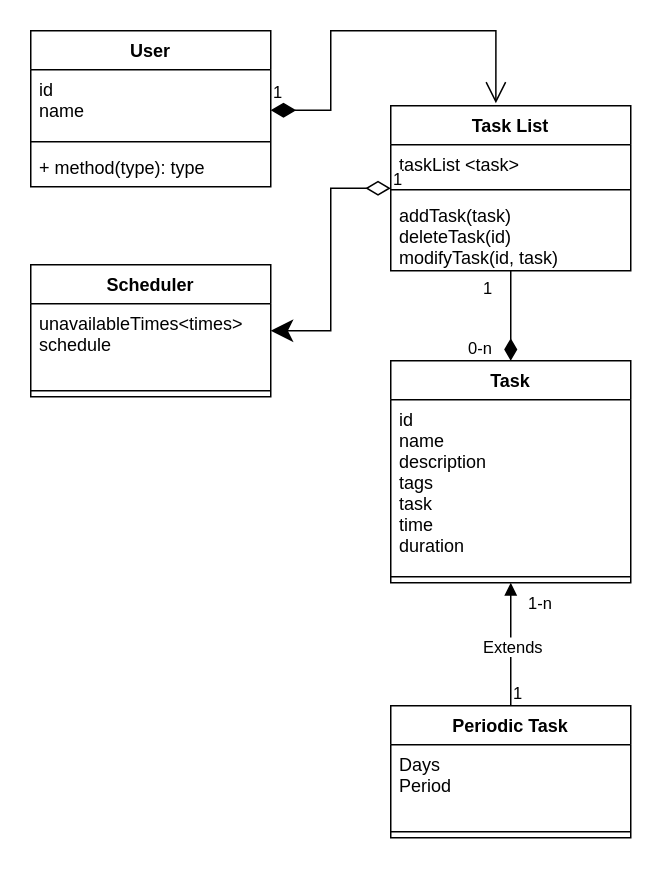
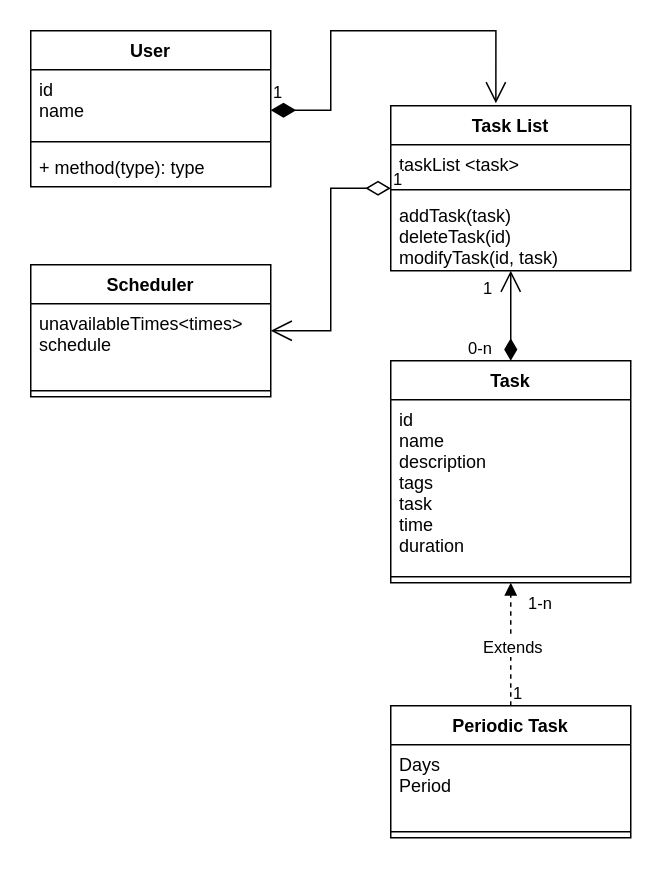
  <mxCell id="0" />
  <mxCell id="1" parent="0" />
  <mxCell id="2" value="User" style="swimlane;fontStyle=1;align=center;verticalAlign=top;childLayout=stackLayout;horizontal=1;startSize=26;horizontalStack=0;resizeParent=1;resizeParentMax=0;resizeLast=0;collapsible=1;marginBottom=0;" vertex="1" parent="1"><mxGeometry x="20" y="20" width="160" height="104" as="geometry" /></mxCell>
  <mxCell id="3" value="id&#10;name" style="text;strokeColor=none;fillColor=none;align=left;verticalAlign=top;spacingLeft=4;spacingRight=4;overflow=hidden;rotatable=0;points=[[0,0.5],[1,0.5]];portConstraint=eastwest;" vertex="1" parent="2"><mxGeometry y="26" width="160" height="44" as="geometry" /></mxCell>
  <mxCell id="4" value="" style="line;strokeWidth=1;fillColor=none;align=left;verticalAlign=middle;spacingTop=-1;spacingLeft=3;spacingRight=3;rotatable=0;labelPosition=right;points=[];portConstraint=eastwest;strokeColor=inherit;" vertex="1" parent="2"><mxGeometry y="70" width="160" height="8" as="geometry" /></mxCell>
  <mxCell id="5" value="+ method(type): type" style="text;strokeColor=none;fillColor=none;align=left;verticalAlign=top;spacingLeft=4;spacingRight=4;overflow=hidden;rotatable=0;points=[[0,0.5],[1,0.5]];portConstraint=eastwest;" vertex="1" parent="2"><mxGeometry y="78" width="160" height="26" as="geometry" /></mxCell>
  <mxCell id="6" value="Task" style="swimlane;fontStyle=1;align=center;verticalAlign=top;childLayout=stackLayout;horizontal=1;startSize=26;horizontalStack=0;resizeParent=1;resizeParentMax=0;resizeLast=0;collapsible=1;marginBottom=0;" vertex="1" parent="1"><mxGeometry x="260" y="240" width="160" height="148" as="geometry" /></mxCell>
  <mxCell id="7" value="id&#10;name&#10;description&#10;tags&#10;task&#10;time&#10;duration" style="text;strokeColor=none;fillColor=none;align=left;verticalAlign=top;spacingLeft=4;spacingRight=4;overflow=hidden;rotatable=0;points=[[0,0.5],[1,0.5]];portConstraint=eastwest;" vertex="1" parent="6"><mxGeometry y="26" width="160" height="114" as="geometry" /></mxCell>
  <mxCell id="8" value="" style="line;strokeWidth=1;fillColor=none;align=left;verticalAlign=middle;spacingTop=-1;spacingLeft=3;spacingRight=3;rotatable=0;labelPosition=right;points=[];portConstraint=eastwest;strokeColor=inherit;" vertex="1" parent="6"><mxGeometry y="140" width="160" height="8" as="geometry" /></mxCell>
  <mxCell id="9" value="Task List" style="swimlane;fontStyle=1;align=center;verticalAlign=top;childLayout=stackLayout;horizontal=1;startSize=26;horizontalStack=0;resizeParent=1;resizeParentMax=0;resizeLast=0;collapsible=1;marginBottom=0;" vertex="1" parent="1"><mxGeometry x="260" y="70" width="160" height="110" as="geometry" /></mxCell>
  <mxCell id="10" value="taskList &lt;task&gt;&#10;" style="text;strokeColor=none;fillColor=none;align=left;verticalAlign=top;spacingLeft=4;spacingRight=4;overflow=hidden;rotatable=0;points=[[0,0.5],[1,0.5]];portConstraint=eastwest;" vertex="1" parent="9"><mxGeometry y="26" width="160" height="26" as="geometry" /></mxCell>
  <mxCell id="11" value="" style="line;strokeWidth=1;fillColor=none;align=left;verticalAlign=middle;spacingTop=-1;spacingLeft=3;spacingRight=3;rotatable=0;labelPosition=right;points=[];portConstraint=eastwest;strokeColor=inherit;" vertex="1" parent="9"><mxGeometry y="52" width="160" height="8" as="geometry" /></mxCell>
  <mxCell id="12" value="addTask(task)&#10;deleteTask(id)&#10;modifyTask(id, task)" style="text;strokeColor=none;fillColor=none;align=left;verticalAlign=top;spacingLeft=4;spacingRight=4;overflow=hidden;rotatable=0;points=[[0,0.5],[1,0.5]];portConstraint=eastwest;" vertex="1" parent="9"><mxGeometry y="60" width="160" height="50" as="geometry" /></mxCell>
  <mxCell id="13" value="Scheduler&#10;" style="swimlane;fontStyle=1;align=center;verticalAlign=top;childLayout=stackLayout;horizontal=1;startSize=26;horizontalStack=0;resizeParent=1;resizeParentMax=0;resizeLast=0;collapsible=1;marginBottom=0;" vertex="1" parent="1"><mxGeometry x="20" y="176" width="160" height="88" as="geometry" /></mxCell>
  <mxCell id="14" value="unavailableTimes&lt;times&gt;&#10;schedule" style="text;strokeColor=none;fillColor=none;align=left;verticalAlign=top;spacingLeft=4;spacingRight=4;overflow=hidden;rotatable=0;points=[[0,0.5],[1,0.5]];portConstraint=eastwest;" vertex="1" parent="13"><mxGeometry y="26" width="160" height="54" as="geometry" /></mxCell>
  <mxCell id="15" value="" style="line;strokeWidth=1;fillColor=none;align=left;verticalAlign=middle;spacingTop=-1;spacingLeft=3;spacingRight=3;rotatable=0;labelPosition=right;points=[];portConstraint=eastwest;strokeColor=inherit;" vertex="1" parent="13"><mxGeometry y="80" width="160" height="8" as="geometry" /></mxCell>
  <mxCell id="16" value="Periodic Task" style="swimlane;fontStyle=1;align=center;verticalAlign=top;childLayout=stackLayout;horizontal=1;startSize=26;horizontalStack=0;resizeParent=1;resizeParentMax=0;resizeLast=0;collapsible=1;marginBottom=0;" vertex="1" parent="1"><mxGeometry x="260" y="470" width="160" height="88" as="geometry" /></mxCell>
  <mxCell id="17" value="Days&#10;Period" style="text;strokeColor=none;fillColor=none;align=left;verticalAlign=top;spacingLeft=4;spacingRight=4;overflow=hidden;rotatable=0;points=[[0,0.5],[1,0.5]];portConstraint=eastwest;" vertex="1" parent="16"><mxGeometry y="26" width="160" height="54" as="geometry" /></mxCell>
  <mxCell id="18" value="" style="line;strokeWidth=1;fillColor=none;align=left;verticalAlign=middle;spacingTop=-1;spacingLeft=3;spacingRight=3;rotatable=0;labelPosition=right;points=[];portConstraint=eastwest;strokeColor=inherit;" vertex="1" parent="16"><mxGeometry y="80" width="160" height="8" as="geometry" /></mxCell>
- <mxCell id="19" value="Extends" style="endArrow=block;endFill=1;html=1;edgeStyle=orthogonalEdgeStyle;align=left;verticalAlign=top;rounded=0;" edge="1" parent="1" source="16" target="6"><mxGeometry x="0.277" y="20" relative="1" as="geometry"><mxPoint x="280" y="290" as="sourcePoint" /><mxPoint x="440" y="290" as="targetPoint" /><Array as="points"><mxPoint x="340" y="380" /><mxPoint x="340" y="380" /></Array><mxPoint as="offset" /></mxGeometry></mxCell>
+ <mxCell id="19" value="Extends" style="endArrow=block;endFill=1;html=1;edgeStyle=orthogonalEdgeStyle;align=left;verticalAlign=top;rounded=0;dashed=1;" edge="1" parent="1" source="16" target="6"><mxGeometry x="0.277" y="20" relative="1" as="geometry"><mxPoint x="280" y="290" as="sourcePoint" /><mxPoint x="440" y="290" as="targetPoint" /><Array as="points"><mxPoint x="340" y="380" /><mxPoint x="340" y="380" /></Array><mxPoint as="offset" /></mxGeometry></mxCell>
  <mxCell id="20" value="1" style="edgeLabel;resizable=0;html=1;align=left;verticalAlign=bottom;" connectable="0" vertex="1" parent="19"><mxGeometry x="-1" relative="1" as="geometry"><mxPoint as="offset" /></mxGeometry></mxCell>
  <mxCell id="21" value="1-n" style="edgeLabel;resizable=0;html=1;align=left;verticalAlign=bottom;" connectable="0" vertex="1" parent="19"><mxGeometry x="-1" relative="1" as="geometry"><mxPoint x="10" y="-60" as="offset" /></mxGeometry></mxCell>
- <mxCell id="22" value="" style="endArrow=none;endFill=0;html=1;edgeStyle=orthogonalEdgeStyle;align=left;verticalAlign=top;rounded=0;startArrow=diamondThin;startFill=1;startSize=12;endSize=12;" edge="1" parent="1" source="6" target="12"><mxGeometry x="0.053" y="20" relative="1" as="geometry"><mxPoint x="280" y="290" as="sourcePoint" /><mxPoint x="440" y="290" as="targetPoint" /><Array as="points"><mxPoint x="340" y="200" /><mxPoint x="340" y="200" /></Array><mxPoint as="offset" /></mxGeometry></mxCell>
+ <mxCell id="22" value="" style="endArrow=open;endFill=0;html=1;edgeStyle=orthogonalEdgeStyle;align=left;verticalAlign=top;rounded=0;startArrow=diamondThin;startFill=1;startSize=12;endSize=12;" edge="1" parent="1" source="6" target="12"><mxGeometry x="0.053" y="20" relative="1" as="geometry"><mxPoint x="280" y="290" as="sourcePoint" /><mxPoint x="440" y="290" as="targetPoint" /><Array as="points"><mxPoint x="340" y="200" /><mxPoint x="340" y="200" /></Array><mxPoint as="offset" /></mxGeometry></mxCell>
  <mxCell id="23" value="0-n" style="edgeLabel;resizable=0;html=1;align=left;verticalAlign=bottom;" connectable="0" vertex="1" parent="22"><mxGeometry x="-1" relative="1" as="geometry"><mxPoint x="-30" as="offset" /></mxGeometry></mxCell>
  <mxCell id="24" value="1" style="edgeLabel;resizable=0;html=1;align=left;verticalAlign=bottom;" connectable="0" vertex="1" parent="22"><mxGeometry x="-1" relative="1" as="geometry"><mxPoint x="-20" y="-40" as="offset" /></mxGeometry></mxCell>
- <mxCell id="25" value="1" style="endArrow=classic;html=1;endSize=12;startArrow=diamondThin;startSize=14;startFill=0;edgeStyle=orthogonalEdgeStyle;align=left;verticalAlign=bottom;rounded=0;" edge="1" parent="1" source="9" target="13"><mxGeometry x="-1" y="3" relative="1" as="geometry"><mxPoint x="280" y="200" as="sourcePoint" /><mxPoint x="440" y="200" as="targetPoint" /></mxGeometry></mxCell>
+ <mxCell id="25" value="1" style="endArrow=open;html=1;endSize=12;startArrow=diamondThin;startSize=14;startFill=0;edgeStyle=orthogonalEdgeStyle;align=left;verticalAlign=bottom;rounded=0;" edge="1" parent="1" source="9" target="13"><mxGeometry x="-1" y="3" relative="1" as="geometry"><mxPoint x="280" y="200" as="sourcePoint" /><mxPoint x="440" y="200" as="targetPoint" /></mxGeometry></mxCell>
  <mxCell id="26" value="1" style="endArrow=open;html=1;endSize=12;startArrow=diamondThin;startSize=14;startFill=1;edgeStyle=orthogonalEdgeStyle;align=left;verticalAlign=bottom;rounded=0;entryX=0.438;entryY=-0.015;entryDx=0;entryDy=0;entryPerimeter=0;" edge="1" parent="1" source="3" target="9"><mxGeometry x="-1" y="3" relative="1" as="geometry"><mxPoint x="-70" y="230" as="sourcePoint" /><mxPoint x="90" y="230" as="targetPoint" /><Array as="points"><mxPoint x="220" y="73" /><mxPoint x="220" y="20" /><mxPoint x="330" y="20" /></Array></mxGeometry></mxCell>
